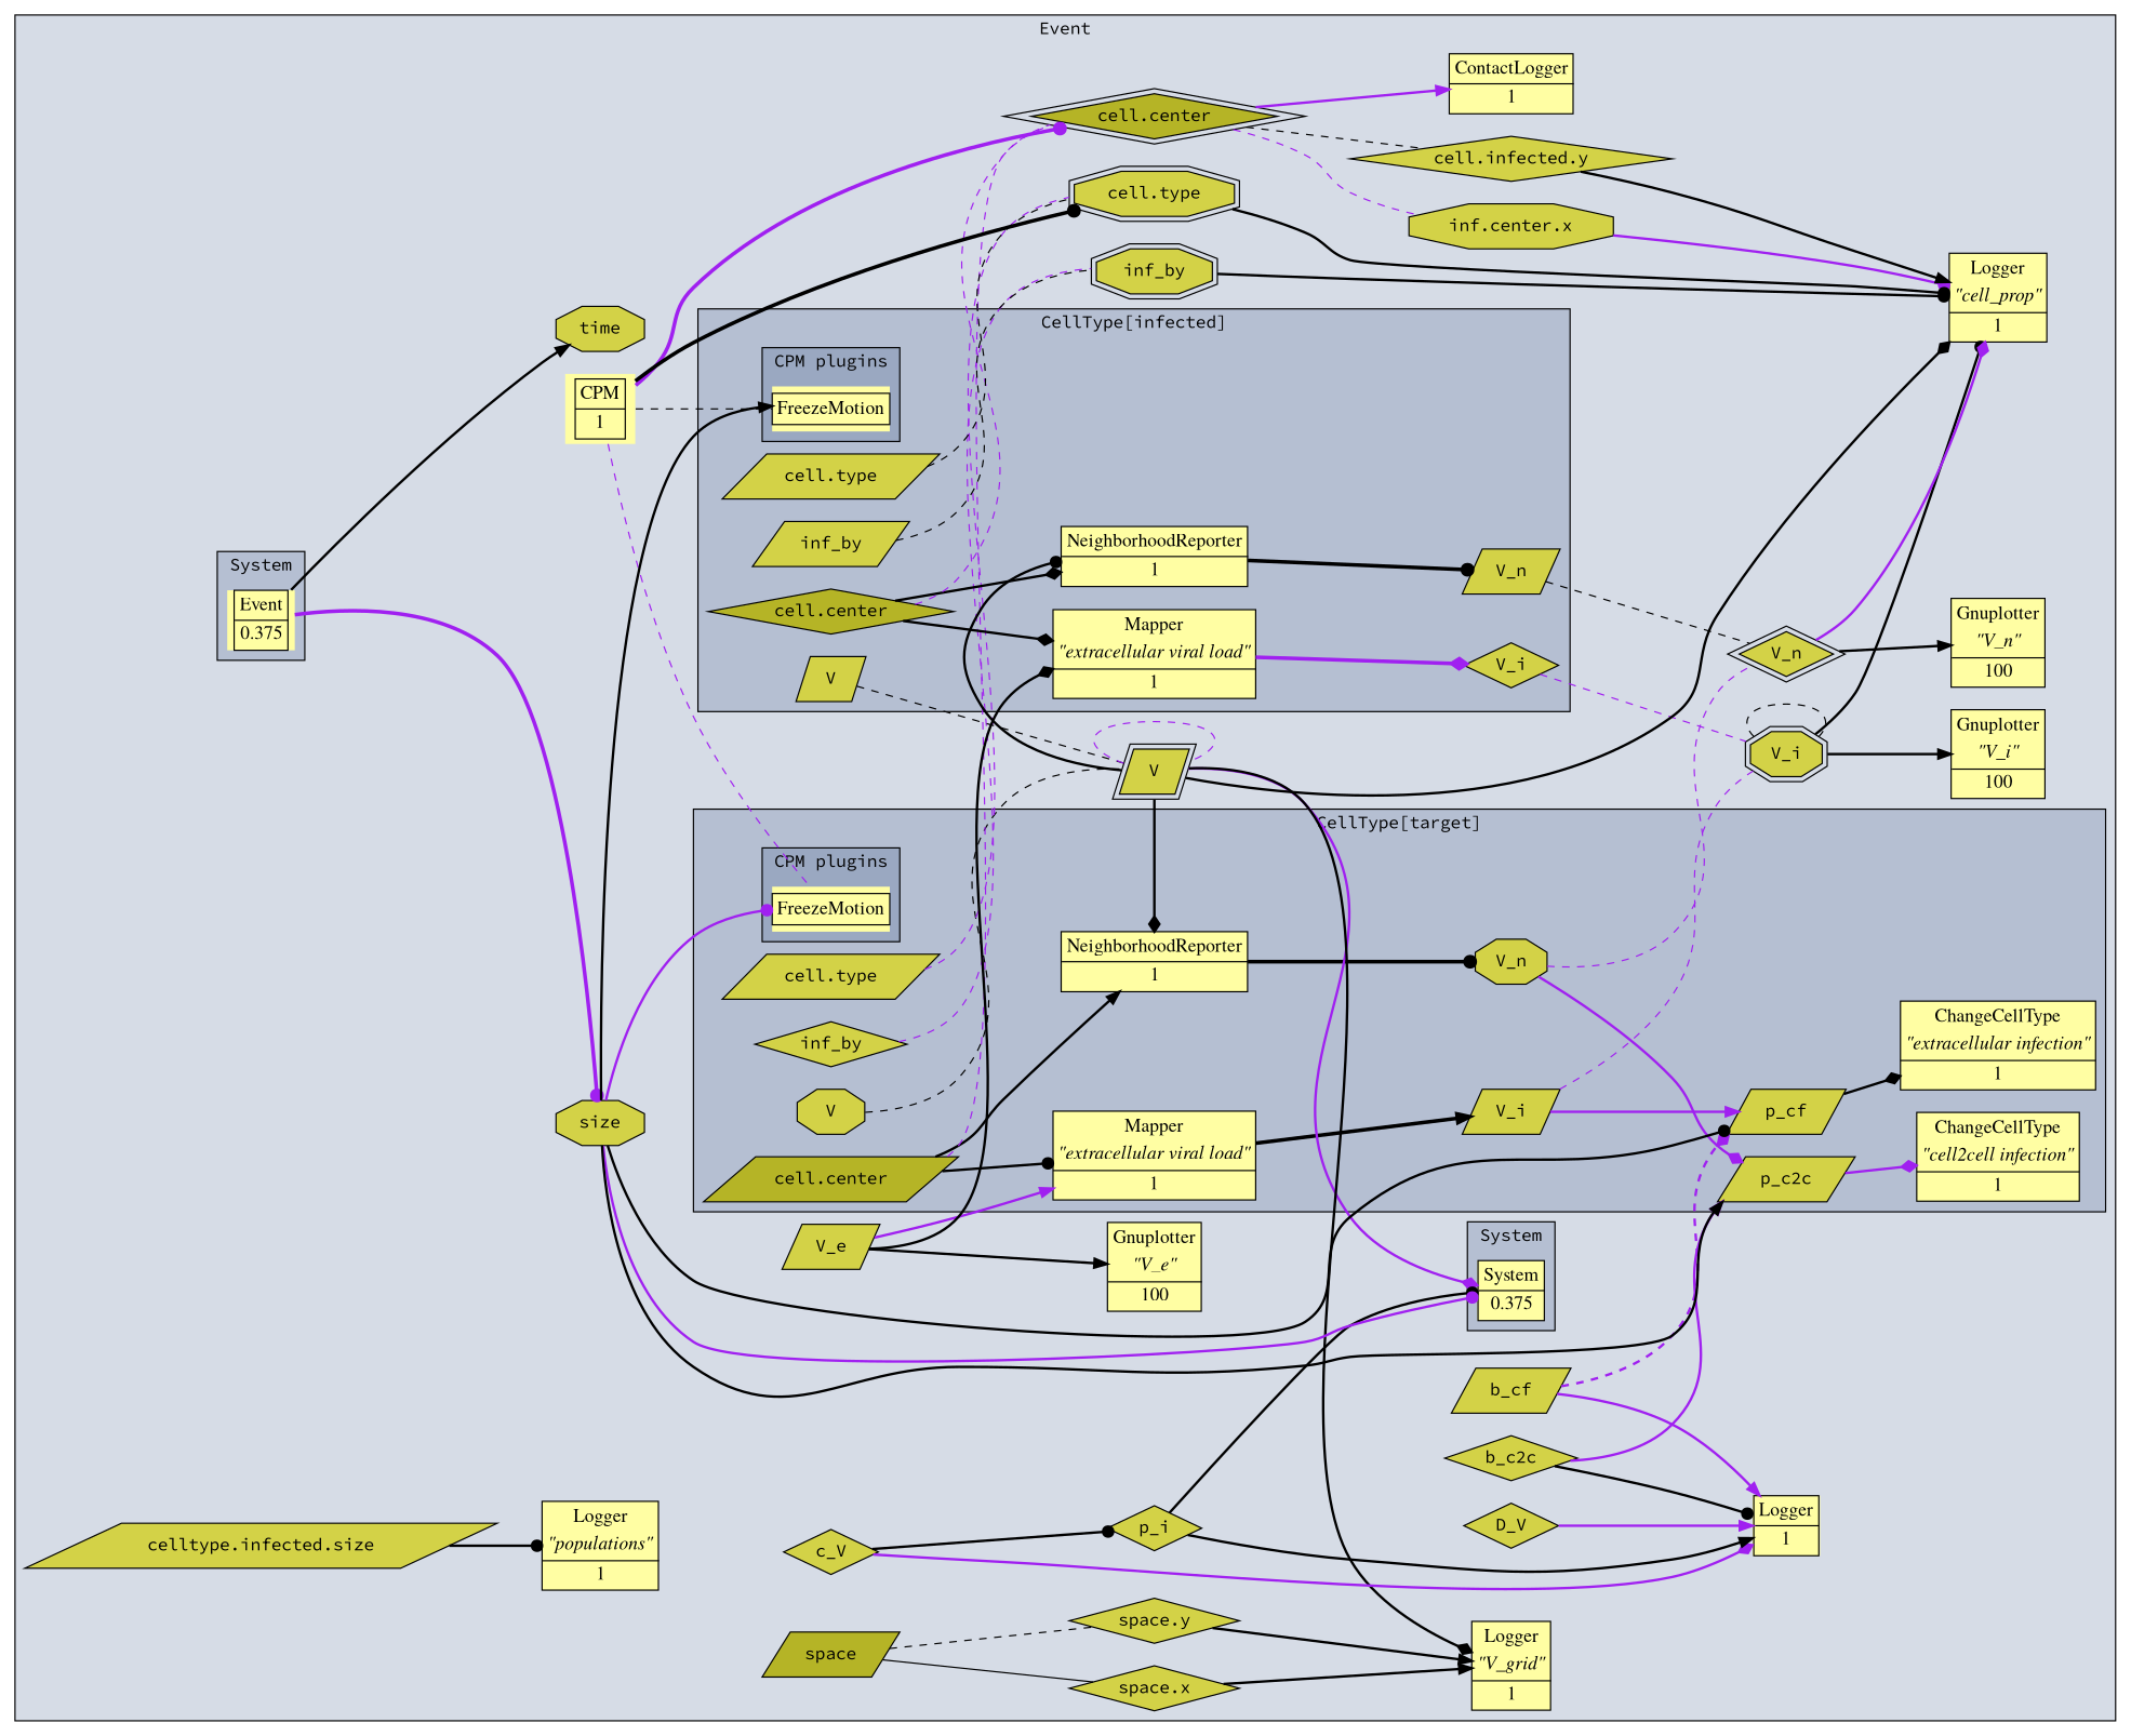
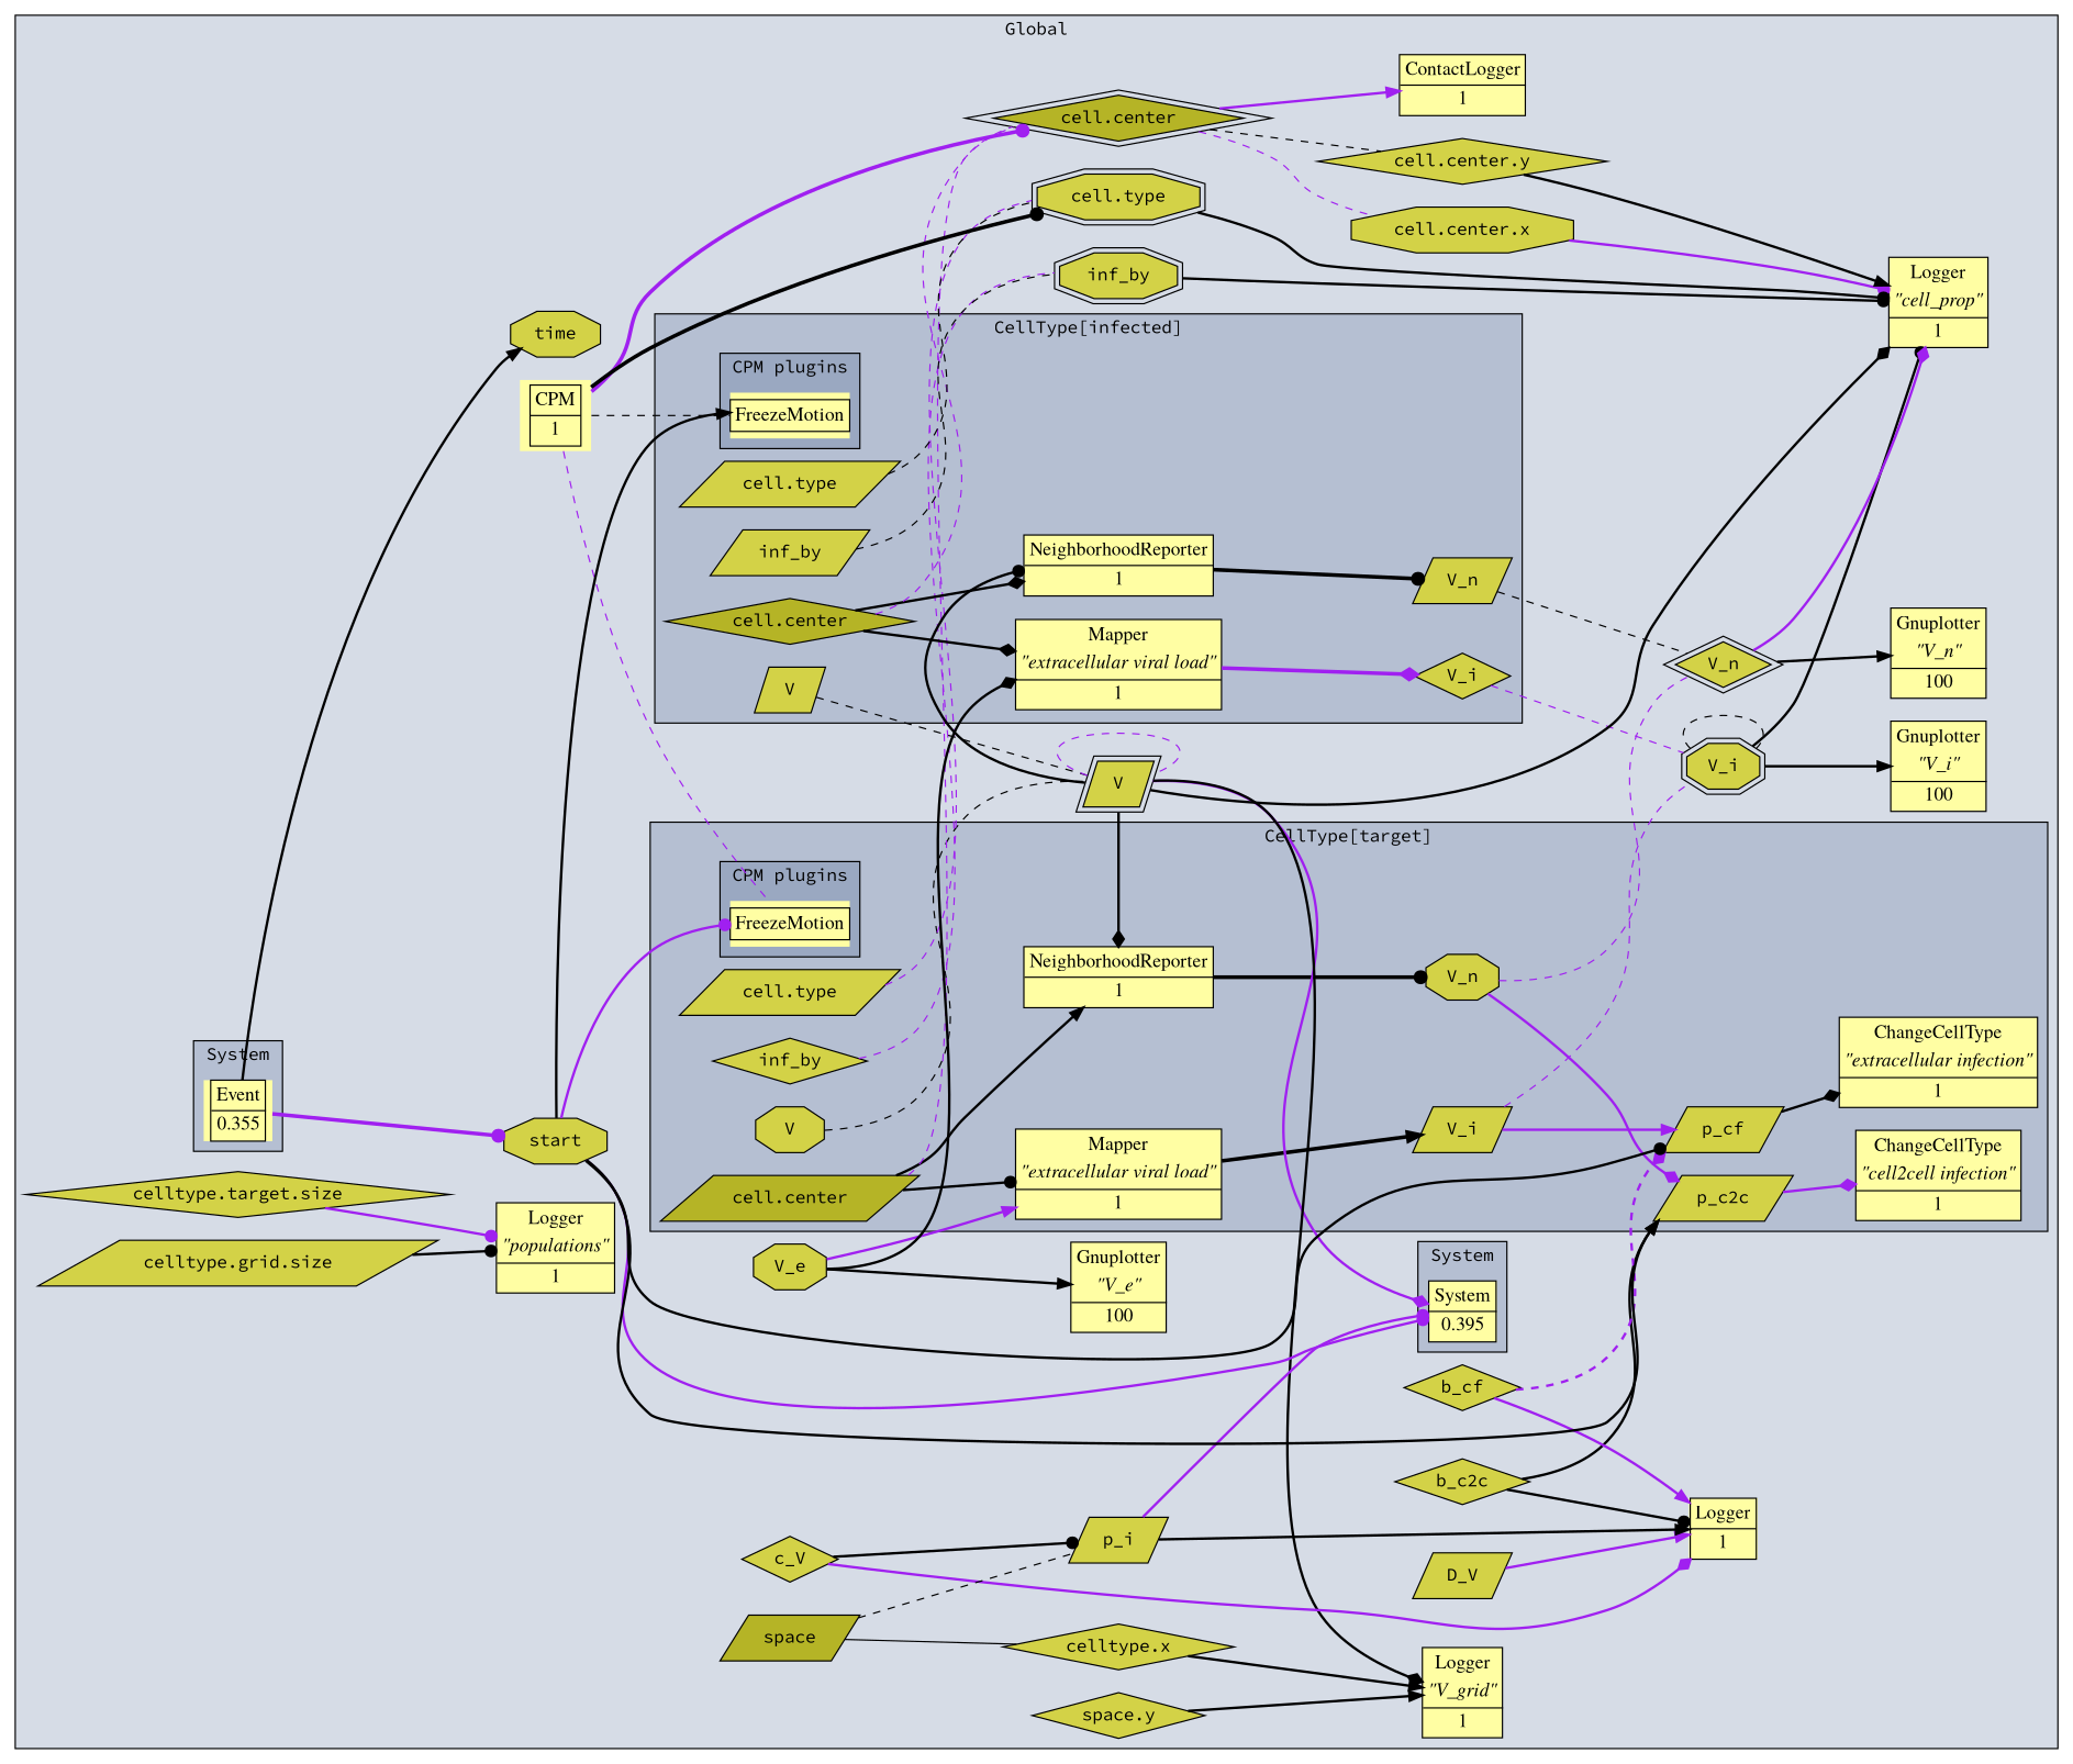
  digraph {
    compound=true
    fontname="Source Code Pro"
    rankdir=LR
    node [fillcolor="#d3d247" fontname="Source Code Pro" shape=plaintext style=filled]
    edge [color=black fontname="Source Code Pro" penwidth=2]
-   n1 [fillcolor="#fffea3" label=<<font face="times" point-size="15"><table cellborder="0" border="1" cellspacing="0" cellpadding="3" align="center"> <tr><td>System</td></tr> <hr/> <tr><td>0.375</td></tr></table></font>> margin=0]
-   n2 [fillcolor="#fffea3" label=<<font face="times" point-size="15"><table cellborder="0" border="1" cellspacing="0" cellpadding="3" align="center"> <tr><td>Event</td></tr> <hr/> <tr><td>0.375</td></tr></table></font>> margin=0]
+   n1 [fillcolor="#fffea3" label=<<font face="times" point-size="15"><table cellborder="0" border="1" cellspacing="0" cellpadding="3" align="center"> <tr><td>System</td></tr> <hr/> <tr><td>0.395</td></tr></table></font>> margin=0]
+   n2 [fillcolor="#fffea3" label=<<font face="times" point-size="15"><table cellborder="0" border="1" cellspacing="0" cellpadding="3" align="center"> <tr><td>Event</td></tr> <hr/> <tr><td>0.355</td></tr></table></font>> margin=0]
    n3 [fillcolor="#fffea3" label=<<font face="times" point-size="15"><table cellborder="0" border="1" cellspacing="0" cellpadding="3" align="center" >   <tr><td>FreezeMotion</td></tr> </table></font>> margin=0]
    n4 [fillcolor="#fffea3" label=<<font face="times" point-size="15"><table cellborder="0" border="1" cellspacing="0" cellpadding="3" align="center"> <tr><td>Mapper</td></tr> <tr><td><I>"extracellular viral load"</I></td></tr> <hr/> <tr><td>1</td></tr></table></font>> margin=0]
    n5 [fillcolor="#fffea3" label=<<font face="times" point-size="15"><table cellborder="0" border="1" cellspacing="0" cellpadding="3" align="center"> <tr><td>NeighborhoodReporter</td></tr> <hr/> <tr><td>1</td></tr></table></font>> margin=0]
    n6 [fillcolor="#fffea3" label=<<font face="times" point-size="15"><table cellborder="0" border="1" cellspacing="0" cellpadding="3" align="center"> <tr><td>ChangeCellType</td></tr> <tr><td><I>"extracellular infection"</I></td></tr> <hr/> <tr><td>1</td></tr></table></font>> margin=0]
    n7 [fillcolor="#fffea3" label=<<font face="times" point-size="15"><table cellborder="0" border="1" cellspacing="0" cellpadding="3" align="center"> <tr><td>ChangeCellType</td></tr> <tr><td><I>"cell2cell infection"</I></td></tr> <hr/> <tr><td>1</td></tr></table></font>> margin=0]
    n8 [label=V shape=octagon]
    n9 [label=V_i shape=parallelogram]
    n10 [label=V_n shape=octagon]
    n11 [fillcolor="#b5b426" label="cell.center" shape=parallelogram]
    n12 [label="cell.type" shape=parallelogram]
    n13 [label=inf_by shape=diamond]
    n14 [label=p_c2c shape=parallelogram]
    n15 [label=p_cf shape=parallelogram]
    n16 [fillcolor="#fffea3" label=<<font face="times" point-size="15"><table cellborder="0" border="1" cellspacing="0" cellpadding="3" align="center" >   <tr><td>FreezeMotion</td></tr> </table></font>> margin=0]
    n17 [fillcolor="#fffea3" label=<<font face="times" point-size="15"><table cellborder="0" border="1" cellspacing="0" cellpadding="3" align="center"> <tr><td>Mapper</td></tr> <tr><td><I>"extracellular viral load"</I></td></tr> <hr/> <tr><td>1</td></tr></table></font>> margin=0]
    n18 [fillcolor="#fffea3" label=<<font face="times" point-size="15"><table cellborder="0" border="1" cellspacing="0" cellpadding="3" align="center"> <tr><td>NeighborhoodReporter</td></tr> <hr/> <tr><td>1</td></tr></table></font>> margin=0]
    n19 [label=V shape=parallelogram]
    n20 [label=V_i shape=diamond]
    n21 [label=V_n shape=parallelogram]
    n22 [fillcolor="#b5b426" label="cell.center" shape=diamond]
    n23 [label="cell.type" shape=parallelogram]
    n24 [label=inf_by shape=parallelogram]
    n25 [fillcolor="#fffea3" label=<<font face="times" point-size="15"><table cellborder="0" border="1" cellspacing="0" cellpadding="3">  <tr><td>CPM</td></tr><hr/><tr><td>1</td></tr></table></font>>]
    n26 [fillcolor="#fffea3" label=<<font face="times" point-size="15"><table cellborder="0" border="1" cellspacing="0" cellpadding="3" align="center"> <tr><td>Gnuplotter</td></tr> <tr><td><I>"V_i"</I></td></tr> <hr/> <tr><td>100</td></tr></table></font>> margin=0]
    n27 [fillcolor="#fffea3" label=<<font face="times" point-size="15"><table cellborder="0" border="1" cellspacing="0" cellpadding="3" align="center"> <tr><td>Gnuplotter</td></tr> <tr><td><I>"V_n"</I></td></tr> <hr/> <tr><td>100</td></tr></table></font>> margin=0]
    n28 [fillcolor="#fffea3" label=<<font face="times" point-size="15"><table cellborder="0" border="1" cellspacing="0" cellpadding="3" align="center"> <tr><td>Gnuplotter</td></tr> <tr><td><I>"V_e"</I></td></tr> <hr/> <tr><td>100</td></tr></table></font>> margin=0]
    n29 [fillcolor="#fffea3" label=<<font face="times" point-size="15"><table cellborder="0" border="1" cellspacing="0" cellpadding="3" align="center"> <tr><td>Logger</td></tr> <tr><td><I>"V_grid"</I></td></tr> <hr/> <tr><td>1</td></tr></table></font>> margin=0]
    n30 [fillcolor="#fffea3" label=<<font face="times" point-size="15"><table cellborder="0" border="1" cellspacing="0" cellpadding="3" align="center"> <tr><td>Logger</td></tr> <tr><td><I>"cell_prop"</I></td></tr> <hr/> <tr><td>1</td></tr></table></font>> margin=0]
    n31 [fillcolor="#fffea3" label=<<font face="times" point-size="15"><table cellborder="0" border="1" cellspacing="0" cellpadding="3" align="center"> <tr><td>ContactLogger</td></tr> <hr/> <tr><td>1</td></tr></table></font>> margin=0]
    n32 [fillcolor="#fffea3" label=<<font face="times" point-size="15"><table cellborder="0" border="1" cellspacing="0" cellpadding="3" align="center"> <tr><td>Logger</td></tr> <tr><td><I>"populations"</I></td></tr> <hr/> <tr><td>1</td></tr></table></font>> margin=0]
    n33 [fillcolor="#fffea3" label=<<font face="times" point-size="15"><table cellborder="0" border="1" cellspacing="0" cellpadding="3" align="center"> <tr><td>Logger</td></tr> <hr/> <tr><td>1</td></tr></table></font>> margin=0]
-   n34 [label=D_V shape=diamond]
+   n34 [label=D_V shape=parallelogram]
    n35 [label=V peripheries=2 shape=parallelogram]
-   n36 [label=V_e shape=parallelogram]
+   n36 [label=V_e shape=octagon]
    n37 [label=V_i peripheries=2 shape=octagon]
    n38 [label=V_n peripheries=2 shape=diamond]
    n39 [label=b_c2c shape=diamond]
-   n40 [label=b_cf shape=parallelogram]
+   n40 [label=b_cf shape=diamond]
    n41 [label=c_V shape=diamond]
    n42 [fillcolor="#b5b426" label="cell.center" peripheries=2 shape=diamond]
-   n43 [label="inf.center.x" shape=octagon]
-   n44 [label="cell.infected.y" shape=diamond]
+   n43 [label="cell.center.x" shape=octagon]
+   n44 [label="cell.center.y" shape=diamond]
    n45 [label="cell.type" peripheries=2 shape=octagon]
-   n46 [label="celltype.infected.size" shape=parallelogram]
+   n46 [label="celltype.grid.size" shape=parallelogram]
+   n47 [label="celltype.target.size" shape=diamond]
    n48 [label=inf_by peripheries=2 shape=octagon]
-   n49 [label=p_i shape=diamond]
+   n49 [label=p_i shape=parallelogram]
    n50 [fillcolor="#b5b426" label=space shape=parallelogram]
-   n51 [label="space.x" shape=diamond]
+   n51 [label="celltype.x" shape=diamond]
    n52 [label="space.y" shape=diamond]
-   n53 [label=size shape=octagon]
+   n53 [label=start shape=octagon]
    n54 [label=time shape=octagon]
    subgraph cluster_1 {
      bgcolor="#2341782f"
-     label=Event
+     label=Global
      labelloc=t
      n25
      n26
      n27
      n28
      n29
      n30
      n31
      n32
      n33
      n34
      n35
      n36
      n37
      n38
      n39
      n40
      n41
      n42
      n43
      n44
      n45
      n46
+     n47
      n48
      n49
      n50
      n51
      n52
      n53
      n54
      subgraph cluster_2 {
        bgcolor="#2341782f"
        label=System
        labelloc=t
        n1
      }
      subgraph cluster_3 {
        bgcolor="#2341782f"
        label=System
        labelloc=t
        n2
      }
      subgraph cluster_4 {
        bgcolor="#2341782f"
        label="CellType[target]"
        labelloc=t
        n4
        n5
        n6
        n7
        n8
        n9
        n10
        n11
        n12
        n13
        n14
        n15
        subgraph cluster_5 {
          bgcolor="#2341782f"
          label="CPM plugins"
          labelloc=t
          n3
        }
        subgraph cluster_6 {
          bgcolor="#2341782f"
          label=Function
          labelloc=t
        }
        subgraph cluster_7 {
          bgcolor="#2341782f"
          label=Function
          labelloc=t
        }
      }
      subgraph cluster_8 {
        bgcolor="#2341782f"
        label="CellType[infected]"
        labelloc=t
        n17
        n18
        n19
        n20
        n21
        n22
        n23
        n24
        subgraph cluster_9 {
          bgcolor="#2341782f"
          label="CPM plugins"
          labelloc=t
          n16
        }
        subgraph cluster_10 {
          bgcolor="#2341782f"
          label=System
          labelloc=t
        }
        subgraph cluster_11 {
          bgcolor="#2341782f"
          label=System
          labelloc=t
        }
      }
      subgraph cluster_12 {
        bgcolor="#2341782f"
        label="CellType[Medium]"
        labelloc=t
      }
    }
    n2 -> n53 [arrowhead=dot color=purple penwidth=3]
    n2 -> n54 [arrowhead=normal]
    n4 -> n9 [arrowhead=normal penwidth=3]
    n5 -> n10 [arrowhead=dot penwidth=3]
    n8 -> n35 [dir=none penwidth=1 style=dashed]
    n9 -> n15 [arrowhead=normal color=purple]
    n9 -> n37 [color=purple dir=none penwidth=1 style=dashed]
    n10 -> n14 [arrowhead=diamond color=purple]
    n10 -> n38 [color=purple dir=none penwidth=1 style=dashed]
    n11 -> n4 [arrowhead=dot]
    n11 -> n5 [arrowhead=normal]
    n11 -> n42 [color=purple dir=none penwidth=1 style=dashed]
    n12 -> n45 [color=purple dir=none penwidth=1 style=dashed]
    n13 -> n48 [color=purple dir=none penwidth=1 style=dashed]
    n14 -> n7 [arrowhead=diamond color=purple]
    n15 -> n6 [arrowhead=diamond]
    n17 -> n20 [arrowhead=diamond color=purple penwidth=3]
    n18 -> n21 [arrowhead=dot penwidth=3]
    n19 -> n35 [dir=none penwidth=1 style=dashed]
    n20 -> n37 [color=purple dir=none penwidth=1 style=dashed]
    n21 -> n38 [dir=none penwidth=1 style=dashed]
    n22 -> n17 [arrowhead=diamond]
    n22 -> n18 [arrowhead=diamond]
    n22 -> n42 [color=purple dir=none penwidth=1 style=dashed]
    n23 -> n45 [dir=none penwidth=1 style=dashed]
    n24 -> n48 [dir=none penwidth=1 style=dashed]
    n25 -> n3 [color=purple dir=none penwidth=1 style=dashed]
    n25 -> n16 [dir=none penwidth=1 style=dashed]
    n25 -> n42 [arrowhead=dot color=purple penwidth=3]
    n25 -> n45 [arrowhead=dot penwidth=3]
    n34 -> n33 [arrowhead=normal color=purple]
    n35 -> n1 [arrowhead=diamond color=purple]
    n35 -> n5 [arrowhead=diamond]
    n35 -> n18 [arrowhead=dot]
    n35 -> n29 [arrowhead=diamond]
    n35 -> n30 [arrowhead=diamond]
    n35 -> n35 [color=purple dir=none penwidth=1 style=dashed]
    n36 -> n4 [arrowhead=normal color=purple]
    n36 -> n17 [arrowhead=diamond]
    n36 -> n28 [arrowhead=normal]
    n37 -> n26 [arrowhead=normal]
    n37 -> n30 [arrowhead=dot]
    n37 -> n37 [dir=none penwidth=1 style=dashed]
    n38 -> n27 [arrowhead=normal]
    n38 -> n30 [arrowhead=diamond color=purple]
-   n39 -> n14 [arrowhead=normal color=purple]
+   n39 -> n14 [arrowhead=normal]
    n39 -> n33 [arrowhead=dot]
    n40 -> n15 [arrowhead=diamond color=purple style=dashed]
    n40 -> n33 [arrowhead=normal color=purple]
    n41 -> n33 [arrowhead=diamond color=purple]
    n41 -> n49 [arrowhead=dot]
    n42 -> n31 [arrowhead=normal color=purple]
    n42 -> n43 [color=purple dir=none penwidth=1 style=dashed]
    n42 -> n44 [dir=none penwidth=1 style=dashed]
    n43 -> n30 [arrowhead=dot color=purple]
    n44 -> n30 [arrowhead=normal]
    n45 -> n30 [arrowhead=dot]
    n46 -> n32 [arrowhead=dot]
+   n47 -> n32 [arrowhead=dot color=purple]
    n48 -> n30 [arrowhead=dot]
-   n49 -> n1 [arrowhead=dot]
+   n49 -> n1 [arrowhead=dot color=purple]
    n49 -> n33 [arrowhead=normal]
    n50 -> n51 [dir=none penwidth=1 style=solid]
-   n50 -> n52 [dir=none penwidth=1 style=dashed]
+   n50 -> n49 [dir=none penwidth=1 style=dashed]
    n51 -> n29 [arrowhead=normal]
    n52 -> n29 [arrowhead=normal]
    n53 -> n1 [arrowhead=dot color=purple]
    n53 -> n3 [arrowhead=dot color=purple]
    n53 -> n14 [arrowhead=normal]
    n53 -> n15 [arrowhead=dot]
    n53 -> n16 [arrowhead=normal]
  }
